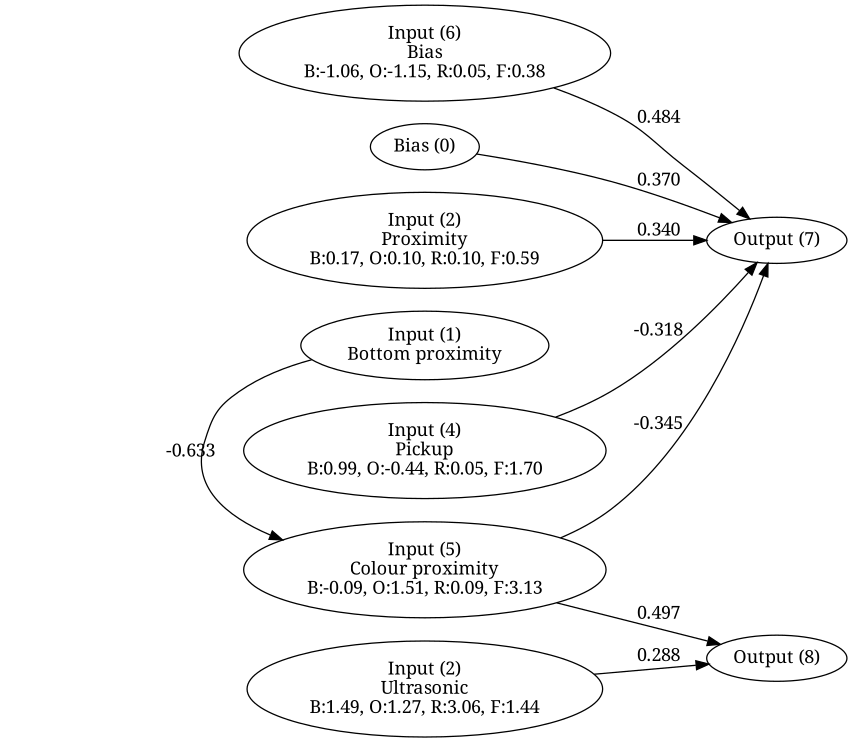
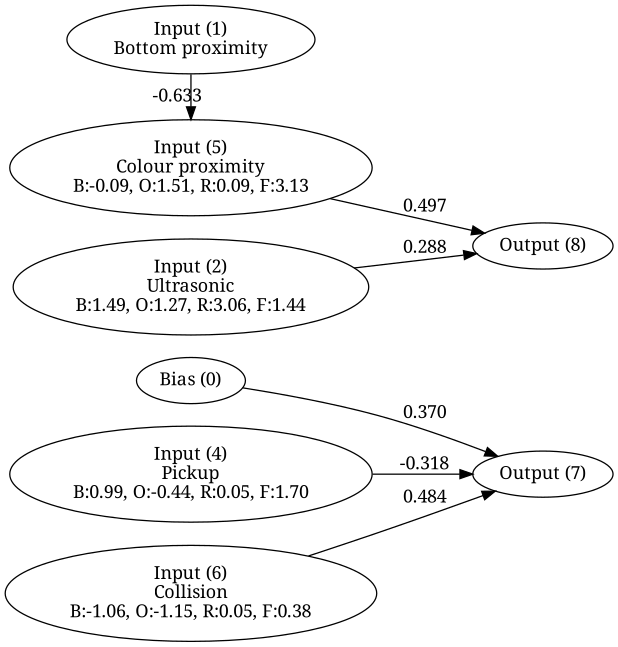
  digraph {
    fontname="Noto Serif"
    rankdir=LR
    node [fontname="Noto Serif"]
    edge [fontname="Noto Serif"]
    n1 [label="Bias (0)"]
    n2 [label="Input (1)\nBottom proximity"]
-   n3 [label="Input (2)\nProximity\nB:0.17, O:0.10, R:0.10, F:0.59"]
    n4 [label="Input (2)\nUltrasonic\nB:1.49, O:1.27, R:3.06, F:1.44"]
    n5 [label="Input (4)\nPickup\nB:0.99, O:-0.44, R:0.05, F:1.70"]
    n6 [label="Input (5)\nColour proximity\nB:-0.09, O:1.51, R:0.09, F:3.13"]
-   n7 [label="Input (6)\nBias\nB:-1.06, O:-1.15, R:0.05, F:0.38"]
+   n7 [label="Input (6)\nCollision\nB:-1.06, O:-1.15, R:0.05, F:0.38"]
    n8 [label="Output (7)"]
    n9 [label="Output (8)"]
    subgraph sub_1 {
      rank=same
      n1
      n2
-     n3
      n4
      n5
      n6
      n7
    }
    subgraph sub_2 {
      rank=same
      n8
      n9
    }
    n1 -> n8 [label=0.370]
    n2 -> n6 [label=-0.633]
-   n3 -> n8 [label=0.340]
    n4 -> n9 [label=0.288]
    n5 -> n8 [label=-0.318]
-   n6 -> n8 [label=-0.345]
    n6 -> n9 [label=0.497]
    n7 -> n8 [label=0.484]
  }
